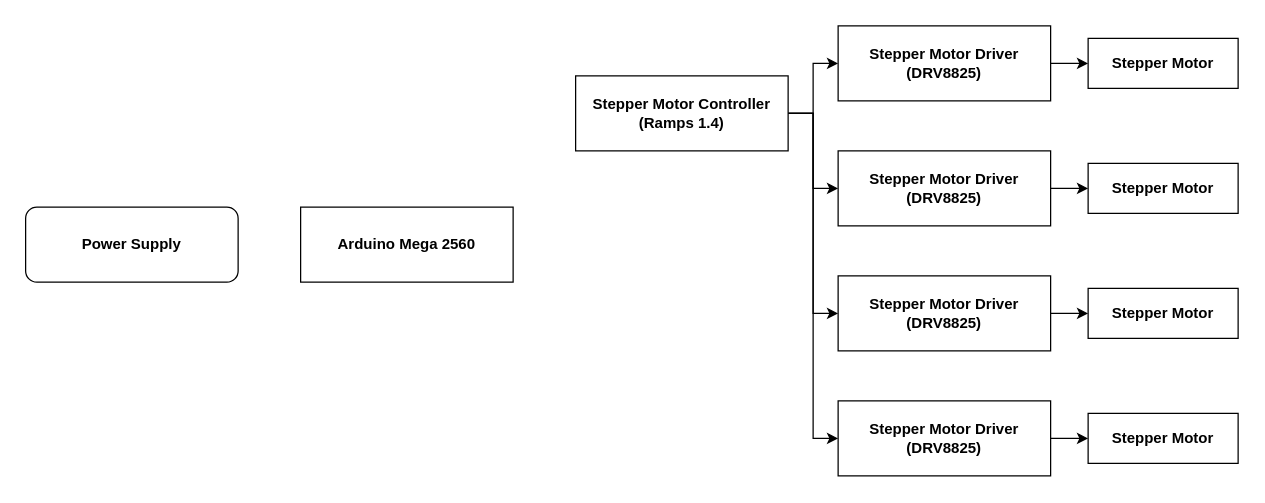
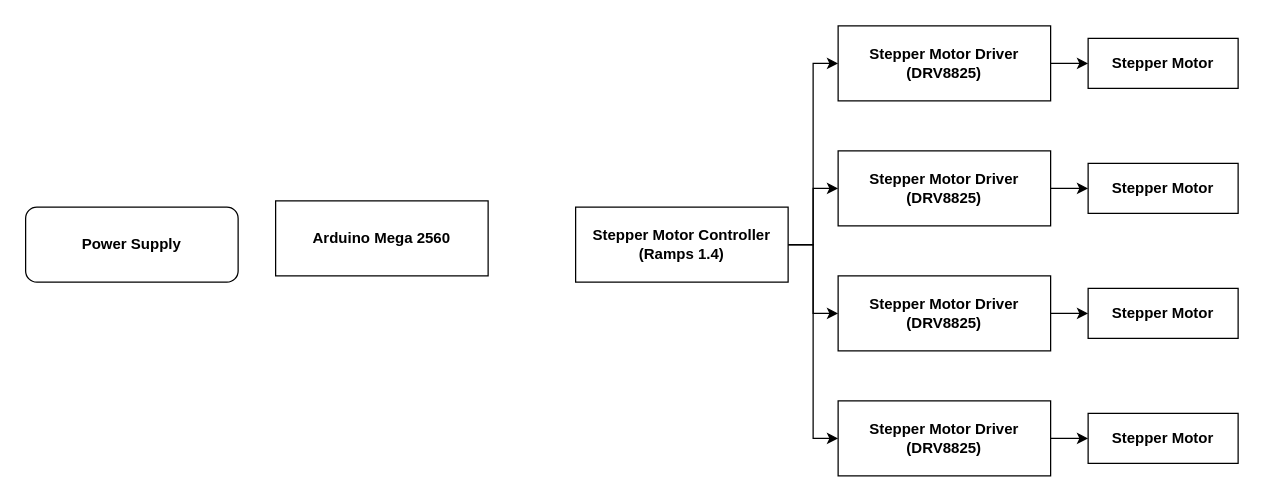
  <mxCell id="0" />
  <mxCell id="1" parent="0" />
- <mxCell id="2" value="&lt;b&gt;Arduino Mega 2560&lt;/b&gt;" style="rounded=0;whiteSpace=wrap;html=1;" vertex="1" parent="1"><mxGeometry x="240" y="165" width="170" height="60" as="geometry" /></mxCell>
+ <mxCell id="2" value="&lt;b&gt;Arduino Mega 2560&lt;/b&gt;" style="rounded=0;whiteSpace=wrap;html=1;" vertex="1" parent="1"><mxGeometry x="220" y="160" width="170" height="60" as="geometry" /></mxCell>
  <mxCell id="3" style="edgeStyle=orthogonalEdgeStyle;rounded=0;orthogonalLoop=1;jettySize=auto;html=1;exitX=1;exitY=0.5;exitDx=0;exitDy=0;entryX=0;entryY=0.5;entryDx=0;entryDy=0;" edge="1" parent="1" source="4" target="20"><mxGeometry relative="1" as="geometry" /></mxCell>
  <mxCell id="4" value="&lt;b&gt;Stepper Motor Driver&lt;br&gt;(DRV8825)&lt;/b&gt;" style="rounded=0;whiteSpace=wrap;html=1;" vertex="1" parent="1"><mxGeometry x="670" y="320" width="170" height="60" as="geometry" /></mxCell>
  <mxCell id="5" style="edgeStyle=orthogonalEdgeStyle;rounded=0;orthogonalLoop=1;jettySize=auto;html=1;exitX=1;exitY=0.5;exitDx=0;exitDy=0;entryX=0;entryY=0.5;entryDx=0;entryDy=0;" edge="1" parent="1" source="6" target="19"><mxGeometry relative="1" as="geometry" /></mxCell>
  <mxCell id="6" value="&lt;b&gt;Stepper Motor Driver&lt;br&gt;(DRV8825)&lt;/b&gt;" style="rounded=0;whiteSpace=wrap;html=1;" vertex="1" parent="1"><mxGeometry x="670" y="220" width="170" height="60" as="geometry" /></mxCell>
  <mxCell id="7" style="edgeStyle=orthogonalEdgeStyle;rounded=0;orthogonalLoop=1;jettySize=auto;html=1;exitX=1;exitY=0.5;exitDx=0;exitDy=0;entryX=0;entryY=0.5;entryDx=0;entryDy=0;" edge="1" parent="1" source="8" target="18"><mxGeometry relative="1" as="geometry" /></mxCell>
  <mxCell id="8" value="&lt;b&gt;Stepper Motor Driver&lt;br&gt;(DRV8825)&lt;/b&gt;" style="rounded=0;whiteSpace=wrap;html=1;" vertex="1" parent="1"><mxGeometry x="670" y="120" width="170" height="60" as="geometry" /></mxCell>
  <mxCell id="9" style="edgeStyle=orthogonalEdgeStyle;rounded=0;orthogonalLoop=1;jettySize=auto;html=1;exitX=1;exitY=0.5;exitDx=0;exitDy=0;entryX=0;entryY=0.5;entryDx=0;entryDy=0;" edge="1" parent="1" source="10" target="17"><mxGeometry relative="1" as="geometry" /></mxCell>
  <mxCell id="10" value="&lt;b&gt;Stepper Motor Driver&lt;br&gt;(DRV8825)&lt;/b&gt;" style="rounded=0;whiteSpace=wrap;html=1;" vertex="1" parent="1"><mxGeometry x="670" y="20" width="170" height="60" as="geometry" /></mxCell>
  <mxCell id="11" style="edgeStyle=orthogonalEdgeStyle;rounded=0;orthogonalLoop=1;jettySize=auto;html=1;entryX=0;entryY=0.5;entryDx=0;entryDy=0;" edge="1" parent="1" source="15" target="8"><mxGeometry relative="1" as="geometry" /></mxCell>
  <mxCell id="12" style="edgeStyle=orthogonalEdgeStyle;rounded=0;orthogonalLoop=1;jettySize=auto;html=1;exitX=1;exitY=0.5;exitDx=0;exitDy=0;entryX=0;entryY=0.5;entryDx=0;entryDy=0;" edge="1" parent="1" source="15" target="4"><mxGeometry relative="1" as="geometry" /></mxCell>
  <mxCell id="13" style="edgeStyle=orthogonalEdgeStyle;rounded=0;orthogonalLoop=1;jettySize=auto;html=1;exitX=1;exitY=0.5;exitDx=0;exitDy=0;entryX=0;entryY=0.5;entryDx=0;entryDy=0;" edge="1" parent="1" source="15" target="10"><mxGeometry relative="1" as="geometry" /></mxCell>
  <mxCell id="14" style="edgeStyle=orthogonalEdgeStyle;rounded=0;orthogonalLoop=1;jettySize=auto;html=1;exitX=1;exitY=0.5;exitDx=0;exitDy=0;entryX=0;entryY=0.5;entryDx=0;entryDy=0;" edge="1" parent="1" source="15" target="6"><mxGeometry relative="1" as="geometry" /></mxCell>
- <mxCell id="15" value="&lt;b&gt;Stepper Motor Controller&lt;br&gt;(Ramps 1.4)&lt;br&gt;&lt;/b&gt;" style="rounded=0;whiteSpace=wrap;html=1;" vertex="1" parent="1"><mxGeometry x="460" y="60" width="170" height="60" as="geometry" /></mxCell>
+ <mxCell id="15" value="&lt;b&gt;Stepper Motor Controller&lt;br&gt;(Ramps 1.4)&lt;br&gt;&lt;/b&gt;" style="rounded=0;whiteSpace=wrap;html=1;" vertex="1" parent="1"><mxGeometry x="460" y="165" width="170" height="60" as="geometry" /></mxCell>
  <mxCell id="16" value="&lt;b&gt;Power Supply&lt;/b&gt;" style="whiteSpace=wrap;html=1;rounded=1;" vertex="1" parent="1"><mxGeometry x="20" y="165" width="170" height="60" as="geometry" /></mxCell>
  <mxCell id="17" value="&lt;b&gt;Stepper Motor&lt;/b&gt;" style="rounded=0;whiteSpace=wrap;html=1;" vertex="1" parent="1"><mxGeometry x="870" y="30" width="120" height="40" as="geometry" /></mxCell>
  <mxCell id="18" value="&lt;b&gt;Stepper Motor&lt;/b&gt;" style="rounded=0;whiteSpace=wrap;html=1;" vertex="1" parent="1"><mxGeometry x="870" y="130" width="120" height="40" as="geometry" /></mxCell>
  <mxCell id="19" value="&lt;b&gt;Stepper Motor&lt;/b&gt;" style="rounded=0;whiteSpace=wrap;html=1;" vertex="1" parent="1"><mxGeometry x="870" y="230" width="120" height="40" as="geometry" /></mxCell>
  <mxCell id="20" value="&lt;b&gt;Stepper Motor&lt;/b&gt;" style="rounded=0;whiteSpace=wrap;html=1;" vertex="1" parent="1"><mxGeometry x="870" y="330" width="120" height="40" as="geometry" /></mxCell>
